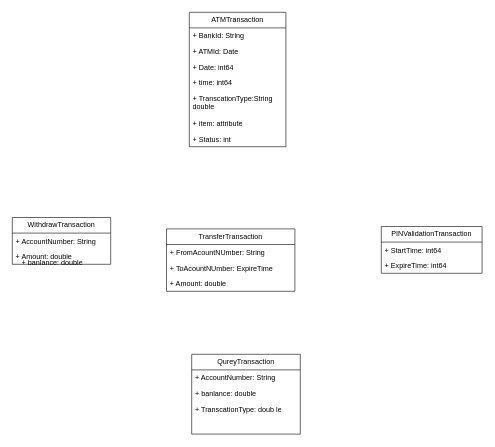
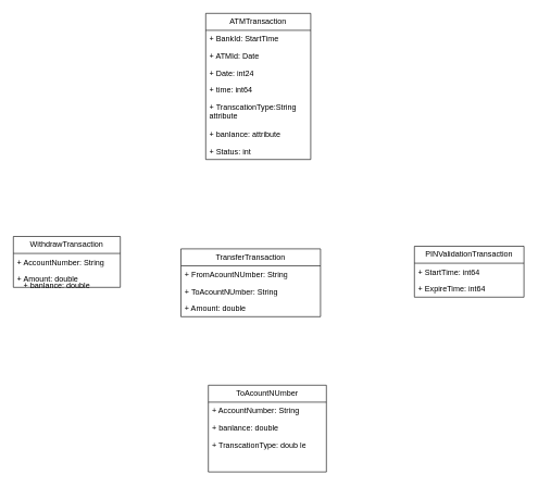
  <mxCell id="0" />
  <mxCell id="1" parent="0" />
  <mxCell id="2" value="ATMTransaction" style="swimlane;fontStyle=0;childLayout=stackLayout;horizontal=1;startSize=26;fillColor=none;horizontalStack=0;resizeParent=1;resizeParentMax=0;resizeLast=0;collapsible=1;marginBottom=0;whiteSpace=wrap;html=1;flipH=1;" vertex="1" parent="1"><mxGeometry x="315" y="20" width="161" height="224" as="geometry" /></mxCell>
- <mxCell id="3" value="+ BankId: String" style="text;strokeColor=none;fillColor=none;align=left;verticalAlign=top;spacingLeft=4;spacingRight=4;overflow=hidden;rotatable=0;points=[[0,0.5],[1,0.5]];portConstraint=eastwest;whiteSpace=wrap;html=1;" vertex="1" parent="2"><mxGeometry y="26" width="161" height="26" as="geometry" /></mxCell>
+ <mxCell id="3" value="+ BankId: StartTime" style="text;strokeColor=none;fillColor=none;align=left;verticalAlign=top;spacingLeft=4;spacingRight=4;overflow=hidden;rotatable=0;points=[[0,0.5],[1,0.5]];portConstraint=eastwest;whiteSpace=wrap;html=1;" vertex="1" parent="2"><mxGeometry y="26" width="161" height="26" as="geometry" /></mxCell>
  <mxCell id="4" value="+ ATMId: Date" style="text;strokeColor=none;fillColor=none;align=left;verticalAlign=top;spacingLeft=4;spacingRight=4;overflow=hidden;rotatable=0;points=[[0,0.5],[1,0.5]];portConstraint=eastwest;whiteSpace=wrap;html=1;" vertex="1" parent="2"><mxGeometry y="52" width="161" height="26" as="geometry" /></mxCell>
- <mxCell id="5" value="+ Date: int64" style="text;strokeColor=none;fillColor=none;align=left;verticalAlign=top;spacingLeft=4;spacingRight=4;overflow=hidden;rotatable=0;points=[[0,0.5],[1,0.5]];portConstraint=eastwest;whiteSpace=wrap;html=1;" vertex="1" parent="2"><mxGeometry y="78" width="161" height="26" as="geometry" /></mxCell>
+ <mxCell id="5" value="+ Date: int24" style="text;strokeColor=none;fillColor=none;align=left;verticalAlign=top;spacingLeft=4;spacingRight=4;overflow=hidden;rotatable=0;points=[[0,0.5],[1,0.5]];portConstraint=eastwest;whiteSpace=wrap;html=1;" vertex="1" parent="2"><mxGeometry y="78" width="161" height="26" as="geometry" /></mxCell>
  <mxCell id="6" value="+ time: int64" style="text;strokeColor=none;fillColor=none;align=left;verticalAlign=top;spacingLeft=4;spacingRight=4;overflow=hidden;rotatable=0;points=[[0,0.5],[1,0.5]];portConstraint=eastwest;whiteSpace=wrap;html=1;" vertex="1" parent="2"><mxGeometry y="104" width="161" height="26" as="geometry" /></mxCell>
- <mxCell id="7" value="+ TranscationType:String&amp;nbsp; double" style="text;strokeColor=none;fillColor=none;align=left;verticalAlign=top;spacingLeft=4;spacingRight=4;overflow=hidden;rotatable=0;points=[[0,0.5],[1,0.5]];portConstraint=eastwest;whiteSpace=wrap;html=1;" vertex="1" parent="2"><mxGeometry y="130" width="161" height="42" as="geometry" /></mxCell>
- <mxCell id="8" value="+ item: attribute" style="text;strokeColor=none;fillColor=none;align=left;verticalAlign=top;spacingLeft=4;spacingRight=4;overflow=hidden;rotatable=0;points=[[0,0.5],[1,0.5]];portConstraint=eastwest;whiteSpace=wrap;html=1;" vertex="1" parent="2"><mxGeometry y="172" width="161" height="26" as="geometry" /></mxCell>
+ <mxCell id="7" value="+ TranscationType:String&amp;nbsp; attribute" style="text;strokeColor=none;fillColor=none;align=left;verticalAlign=top;spacingLeft=4;spacingRight=4;overflow=hidden;rotatable=0;points=[[0,0.5],[1,0.5]];portConstraint=eastwest;whiteSpace=wrap;html=1;" vertex="1" parent="2"><mxGeometry y="130" width="161" height="42" as="geometry" /></mxCell>
+ <mxCell id="8" value="+ banlance: attribute" style="text;strokeColor=none;fillColor=none;align=left;verticalAlign=top;spacingLeft=4;spacingRight=4;overflow=hidden;rotatable=0;points=[[0,0.5],[1,0.5]];portConstraint=eastwest;whiteSpace=wrap;html=1;" vertex="1" parent="2"><mxGeometry y="172" width="161" height="26" as="geometry" /></mxCell>
  <mxCell id="9" value="+ Status: int" style="text;strokeColor=none;fillColor=none;align=left;verticalAlign=top;spacingLeft=4;spacingRight=4;overflow=hidden;rotatable=0;points=[[0,0.5],[1,0.5]];portConstraint=eastwest;whiteSpace=wrap;html=1;" vertex="1" parent="2"><mxGeometry y="198" width="161" height="26" as="geometry" /></mxCell>
  <mxCell id="10" value="WithdrawTransaction" style="swimlane;fontStyle=0;childLayout=stackLayout;horizontal=1;startSize=26;fillColor=none;horizontalStack=0;resizeParent=1;resizeParentMax=0;resizeLast=0;collapsible=1;marginBottom=0;whiteSpace=wrap;html=1;flipH=1;" vertex="1" parent="1"><mxGeometry x="20" y="362" width="164" height="78" as="geometry" /></mxCell>
  <mxCell id="11" value="+ AccountNumber: String" style="text;strokeColor=none;fillColor=none;align=left;verticalAlign=top;spacingLeft=4;spacingRight=4;overflow=hidden;rotatable=0;points=[[0,0.5],[1,0.5]];portConstraint=eastwest;whiteSpace=wrap;html=1;" vertex="1" parent="10"><mxGeometry y="26" width="164" height="26" as="geometry" /></mxCell>
  <mxCell id="12" value="+ Amount: double" style="text;strokeColor=none;fillColor=none;align=left;verticalAlign=top;spacingLeft=4;spacingRight=4;overflow=hidden;rotatable=0;points=[[0,0.5],[1,0.5]];portConstraint=eastwest;whiteSpace=wrap;html=1;" vertex="1" parent="10"><mxGeometry y="52" width="164" height="26" as="geometry" /></mxCell>
- <mxCell id="13" value="QureyTransaction" style="swimlane;fontStyle=0;childLayout=stackLayout;horizontal=1;startSize=26;fillColor=none;horizontalStack=0;resizeParent=1;resizeParentMax=0;resizeLast=0;collapsible=1;marginBottom=0;whiteSpace=wrap;html=1;flipH=1;" vertex="1" parent="1"><mxGeometry x="319" y="590" width="181" height="133" as="geometry" /></mxCell>
+ <mxCell id="13" value="ToAcountNUmber" style="swimlane;fontStyle=0;childLayout=stackLayout;horizontal=1;startSize=26;fillColor=none;horizontalStack=0;resizeParent=1;resizeParentMax=0;resizeLast=0;collapsible=1;marginBottom=0;whiteSpace=wrap;html=1;flipH=1;" vertex="1" parent="1"><mxGeometry x="319" y="590" width="181" height="133" as="geometry" /></mxCell>
  <mxCell id="14" value="+ AccountNumber: String" style="text;strokeColor=none;fillColor=none;align=left;verticalAlign=top;spacingLeft=4;spacingRight=4;overflow=hidden;rotatable=0;points=[[0,0.5],[1,0.5]];portConstraint=eastwest;whiteSpace=wrap;html=1;" vertex="1" parent="13"><mxGeometry y="26" width="181" height="26" as="geometry" /></mxCell>
  <mxCell id="15" value="+ banlance: double" style="text;strokeColor=none;fillColor=none;align=left;verticalAlign=top;spacingLeft=4;spacingRight=4;overflow=hidden;rotatable=0;points=[[0,0.5],[1,0.5]];portConstraint=eastwest;whiteSpace=wrap;html=1;" vertex="1" parent="13"><mxGeometry y="52" width="181" height="26" as="geometry" /></mxCell>
  <mxCell id="16" value="+ TranscationType: doub le" style="text;strokeColor=none;fillColor=none;align=left;verticalAlign=top;spacingLeft=4;spacingRight=4;overflow=hidden;rotatable=0;points=[[0,0.5],[1,0.5]];portConstraint=eastwest;whiteSpace=wrap;html=1;" vertex="1" parent="13"><mxGeometry y="78" width="181" height="55" as="geometry" /></mxCell>
  <mxCell id="17" value="TransferTransaction" style="swimlane;fontStyle=0;childLayout=stackLayout;horizontal=1;startSize=26;fillColor=none;horizontalStack=0;resizeParent=1;resizeParentMax=0;resizeLast=0;collapsible=1;marginBottom=0;whiteSpace=wrap;html=1;flipH=1;" vertex="1" parent="1"><mxGeometry x="277" y="381" width="214" height="104" as="geometry" /></mxCell>
  <mxCell id="18" value="+ FromAcountNUmber: String" style="text;strokeColor=none;fillColor=none;align=left;verticalAlign=top;spacingLeft=4;spacingRight=4;overflow=hidden;rotatable=0;points=[[0,0.5],[1,0.5]];portConstraint=eastwest;whiteSpace=wrap;html=1;" vertex="1" parent="17"><mxGeometry y="26" width="214" height="26" as="geometry" /></mxCell>
- <mxCell id="19" value="+ ToAcountNUmber: ExpireTime" style="text;strokeColor=none;fillColor=none;align=left;verticalAlign=top;spacingLeft=4;spacingRight=4;overflow=hidden;rotatable=0;points=[[0,0.5],[1,0.5]];portConstraint=eastwest;whiteSpace=wrap;html=1;" vertex="1" parent="17"><mxGeometry y="52" width="214" height="26" as="geometry" /></mxCell>
+ <mxCell id="19" value="+ ToAcountNUmber: String" style="text;strokeColor=none;fillColor=none;align=left;verticalAlign=top;spacingLeft=4;spacingRight=4;overflow=hidden;rotatable=0;points=[[0,0.5],[1,0.5]];portConstraint=eastwest;whiteSpace=wrap;html=1;" vertex="1" parent="17"><mxGeometry y="52" width="214" height="26" as="geometry" /></mxCell>
  <mxCell id="20" value="+ Amount: double" style="text;strokeColor=none;fillColor=none;align=left;verticalAlign=top;spacingLeft=4;spacingRight=4;overflow=hidden;rotatable=0;points=[[0,0.5],[1,0.5]];portConstraint=eastwest;whiteSpace=wrap;html=1;" vertex="1" parent="17"><mxGeometry y="78" width="214" height="26" as="geometry" /></mxCell>
  <mxCell id="21" value="PINValidationTransaction" style="swimlane;fontStyle=0;childLayout=stackLayout;horizontal=1;startSize=26;fillColor=none;horizontalStack=0;resizeParent=1;resizeParentMax=0;resizeLast=0;collapsible=1;marginBottom=0;whiteSpace=wrap;html=1;flipH=1;" vertex="1" parent="1"><mxGeometry x="635" y="377" width="168" height="78" as="geometry" /></mxCell>
  <mxCell id="22" value="+ StartTime: int64" style="text;strokeColor=none;fillColor=none;align=left;verticalAlign=top;spacingLeft=4;spacingRight=4;overflow=hidden;rotatable=0;points=[[0,0.5],[1,0.5]];portConstraint=eastwest;whiteSpace=wrap;html=1;" vertex="1" parent="21"><mxGeometry y="26" width="168" height="26" as="geometry" /></mxCell>
  <mxCell id="23" value="+ ExpireTime: int64" style="text;strokeColor=none;fillColor=none;align=left;verticalAlign=top;spacingLeft=4;spacingRight=4;overflow=hidden;rotatable=0;points=[[0,0.5],[1,0.5]];portConstraint=eastwest;whiteSpace=wrap;html=1;" vertex="1" parent="21"><mxGeometry y="52" width="168" height="26" as="geometry" /></mxCell>
  <mxCell id="24" value="+ banlance: double" style="text;strokeColor=none;fillColor=none;align=left;verticalAlign=top;spacingLeft=4;spacingRight=4;overflow=hidden;rotatable=0;points=[[0,0.5],[1,0.5]];portConstraint=eastwest;whiteSpace=wrap;html=1;flipH=1;" vertex="1" parent="1"><mxGeometry x="30" y="423" width="164" height="26" as="geometry" /></mxCell>
